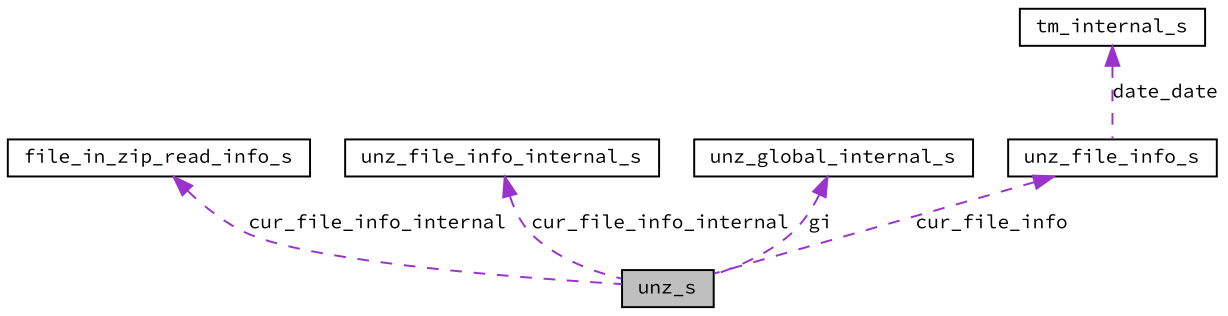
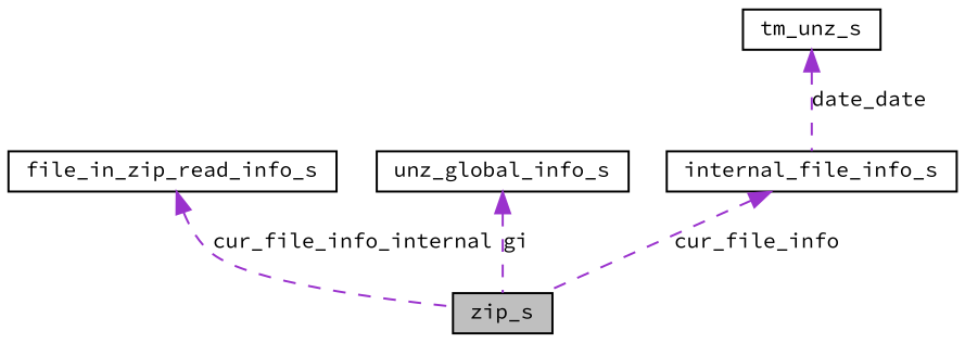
  digraph {
    fontname="Source Code Pro"
    rankdir=TB
    node [color=black fillcolor=white fontname="Source Code Pro" fontsize=10 shape=record style=filled]
    edge [color=darkorchid3 dir=back fontname="Source Code Pro" fontsize=10 labelfontname="FreeSans.ttf" labelfontsize=10 style=dashed]
-   n1 [fillcolor=grey75 fontcolor=black height=0.2 label=unz_s width=0.4]
+   n1 [fillcolor=grey75 fontcolor=black height=0.2 label=zip_s width=0.4]
    n2 [height=0.2 label=file_in_zip_read_info_s width=0.4]
-   n3 [height=0.2 label=unz_file_info_internal_s width=0.4]
-   n4 [height=0.2 label=unz_global_internal_s width=0.4]
-   n5 [height=0.2 label=unz_file_info_s width=0.4]
-   n6 [height=0.2 label=tm_internal_s width=0.4]
+   n4 [height=0.2 label=unz_global_info_s width=0.4]
+   n5 [height=0.2 label=internal_file_info_s width=0.4]
+   n6 [height=0.2 label=tm_unz_s width=0.4]
    n2 -> n1 [label=cur_file_info_internal]
-   n3 -> n1 [label=cur_file_info_internal]
    n4 -> n1 [label=gi]
    n5 -> n1 [label=cur_file_info]
    n6 -> n5 [label=date_date]
  }
